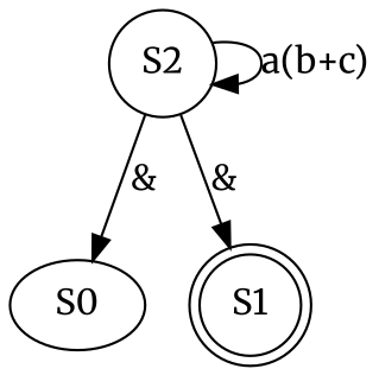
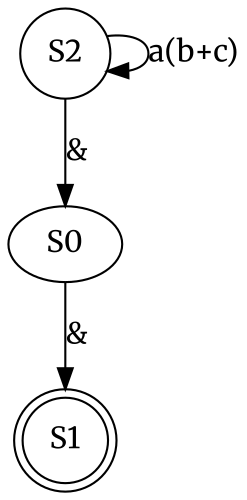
  digraph {
    fontname=Merriweather
    node [fontname=Merriweather]
    edge [fontname=Merriweather]
    n1 [label=S0]
    n2 [label=S2 shape=circle]
    n3 [label=S1 shape=doublecircle]
    n2 -> n1 [label="&"]
    n2 -> n2 [label="a(b+c)"]
-   n2 -> n3 [label="&"]
+   n1 -> n3 [label="&"]
  }
